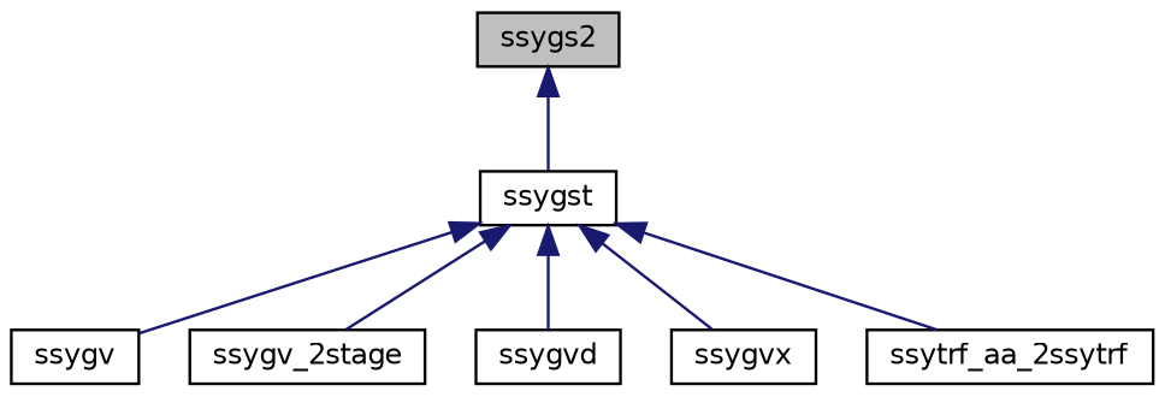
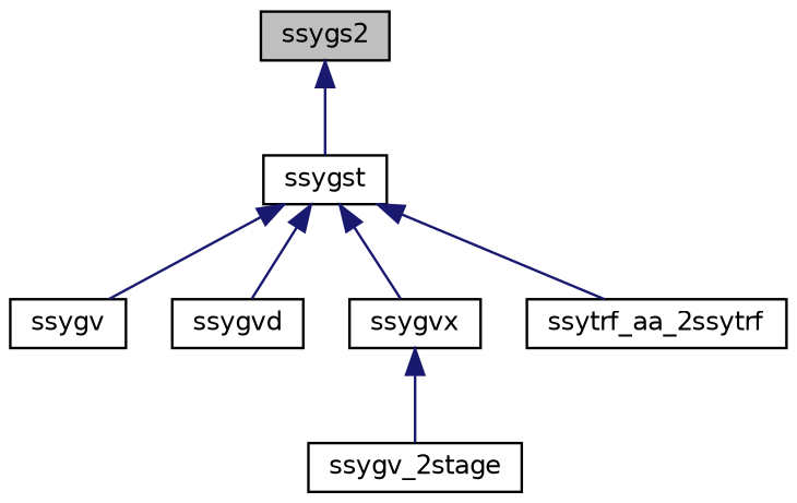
  digraph {
    rankdir=TB
    node [color=black fillcolor=white fontname=Helvetica fontsize=10 shape=record style=filled]
    edge [color=midnightblue dir=back fontname=Helvetica fontsize=10 labelfontname=Helvetica labelfontsize=10 style=solid]
    n1 [fillcolor=grey75 fontcolor=black height=0.2 label=ssygs2 width=0.4]
    n2 [height=0.2 label=ssygst width=0.4]
    n3 [height=0.2 label=ssygv width=0.4]
    n4 [height=0.2 label=ssygv_2stage width=0.4]
    n5 [height=0.2 label=ssygvd width=0.4]
    n6 [height=0.2 label=ssygvx width=0.4]
    n7 [height=0.2 label=ssytrf_aa_2ssytrf width=0.4]
    n1 -> n2
    n2 -> n3
-   n2 -> n4
+   n6 -> n4
    n2 -> n5
    n2 -> n6
    n2 -> n7
  }
